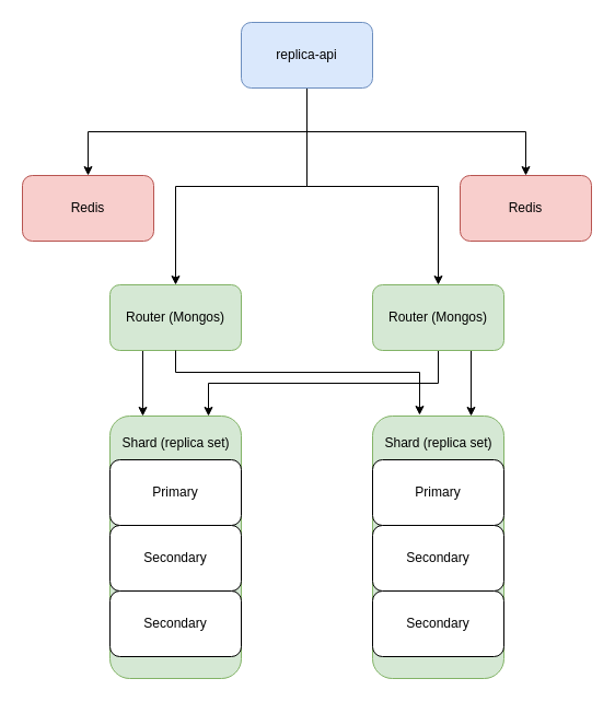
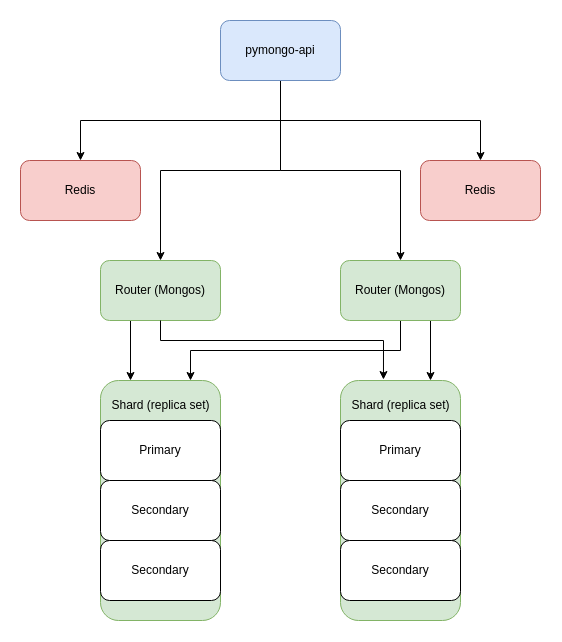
  <mxCell id="0" />
  <mxCell id="1" parent="0" />
  <mxCell id="2" style="edgeStyle=orthogonalEdgeStyle;rounded=0;orthogonalLoop=1;jettySize=auto;html=1;exitX=0.5;exitY=1;exitDx=0;exitDy=0;entryX=0.5;entryY=0;entryDx=0;entryDy=0;" edge="1" parent="1" source="6" target="8"><mxGeometry relative="1" as="geometry" /></mxCell>
  <mxCell id="3" style="edgeStyle=orthogonalEdgeStyle;rounded=0;orthogonalLoop=1;jettySize=auto;html=1;exitX=0.5;exitY=1;exitDx=0;exitDy=0;entryX=0.5;entryY=0;entryDx=0;entryDy=0;" edge="1" parent="1" source="6" target="11"><mxGeometry relative="1" as="geometry"><Array as="points"><mxPoint x="280" y="170" /><mxPoint x="400" y="170" /></Array></mxGeometry></mxCell>
  <mxCell id="4" style="edgeStyle=orthogonalEdgeStyle;rounded=0;orthogonalLoop=1;jettySize=auto;html=1;exitX=0.5;exitY=1;exitDx=0;exitDy=0;" edge="1" parent="1" source="6" target="24"><mxGeometry relative="1" as="geometry" /></mxCell>
  <mxCell id="5" style="edgeStyle=orthogonalEdgeStyle;rounded=0;orthogonalLoop=1;jettySize=auto;html=1;exitX=0.5;exitY=1;exitDx=0;exitDy=0;entryX=0.5;entryY=0;entryDx=0;entryDy=0;" edge="1" parent="1" source="6" target="23"><mxGeometry relative="1" as="geometry" /></mxCell>
- <mxCell id="6" value="replica-api" style="rounded=1;whiteSpace=wrap;html=1;fillColor=#dae8fc;strokeColor=#6c8ebf;" parent="1" vertex="1"><mxGeometry x="220" y="20" width="120" height="60" as="geometry" /></mxCell>
+ <mxCell id="6" value="pymongo-api" style="rounded=1;whiteSpace=wrap;html=1;fillColor=#dae8fc;strokeColor=#6c8ebf;" parent="1" vertex="1"><mxGeometry x="220" y="20" width="120" height="60" as="geometry" /></mxCell>
  <mxCell id="7" style="edgeStyle=orthogonalEdgeStyle;rounded=0;orthogonalLoop=1;jettySize=auto;html=1;exitX=0.25;exitY=1;exitDx=0;exitDy=0;entryX=0.25;entryY=0;entryDx=0;entryDy=0;" edge="1" parent="1" source="8" target="12"><mxGeometry relative="1" as="geometry" /></mxCell>
  <mxCell id="8" value="Router (Mongos)" style="rounded=1;whiteSpace=wrap;html=1;fillColor=#d5e8d4;strokeColor=#82b366;" vertex="1" parent="1"><mxGeometry x="100" y="260" width="120" height="60" as="geometry" /></mxCell>
  <mxCell id="9" style="edgeStyle=orthogonalEdgeStyle;rounded=0;orthogonalLoop=1;jettySize=auto;html=1;exitX=0.5;exitY=1;exitDx=0;exitDy=0;entryX=0.75;entryY=0;entryDx=0;entryDy=0;" edge="1" parent="1" source="11" target="12"><mxGeometry relative="1" as="geometry" /></mxCell>
  <mxCell id="10" style="edgeStyle=orthogonalEdgeStyle;rounded=0;orthogonalLoop=1;jettySize=auto;html=1;exitX=0.75;exitY=1;exitDx=0;exitDy=0;entryX=0.75;entryY=0;entryDx=0;entryDy=0;" edge="1" parent="1" source="11" target="17"><mxGeometry relative="1" as="geometry" /></mxCell>
  <mxCell id="11" value="Router (Mongos)" style="rounded=1;whiteSpace=wrap;html=1;fillColor=#d5e8d4;strokeColor=#82b366;" vertex="1" parent="1"><mxGeometry x="340" y="260" width="120" height="60" as="geometry" /></mxCell>
  <mxCell id="12" value="" style="rounded=1;whiteSpace=wrap;html=1;fillColor=#d5e8d4;strokeColor=#82b366;" vertex="1" parent="1"><mxGeometry x="100" y="380" width="120" height="240" as="geometry" /></mxCell>
  <mxCell id="13" value="Shard (replica set)" style="text;html=1;align=center;verticalAlign=middle;resizable=0;points=[];autosize=1;strokeColor=none;fillColor=none;" vertex="1" parent="1"><mxGeometry x="100" y="390" width="120" height="30" as="geometry" /></mxCell>
  <mxCell id="14" value="Primary" style="rounded=1;whiteSpace=wrap;html=1;" vertex="1" parent="1"><mxGeometry x="100" y="420" width="120" height="60" as="geometry" /></mxCell>
  <mxCell id="15" value="Secondary" style="rounded=1;whiteSpace=wrap;html=1;" vertex="1" parent="1"><mxGeometry x="100" y="480" width="120" height="60" as="geometry" /></mxCell>
  <mxCell id="16" value="Secondary" style="rounded=1;whiteSpace=wrap;html=1;" vertex="1" parent="1"><mxGeometry x="100" y="540" width="120" height="60" as="geometry" /></mxCell>
  <mxCell id="17" value="" style="rounded=1;whiteSpace=wrap;html=1;fillColor=#d5e8d4;strokeColor=#82b366;" vertex="1" parent="1"><mxGeometry x="340" y="380" width="120" height="240" as="geometry" /></mxCell>
  <mxCell id="18" value="Shard (replica set)" style="text;html=1;align=center;verticalAlign=middle;resizable=0;points=[];autosize=1;strokeColor=none;fillColor=none;" vertex="1" parent="1"><mxGeometry x="340" y="390" width="120" height="30" as="geometry" /></mxCell>
  <mxCell id="19" value="Primary" style="rounded=1;whiteSpace=wrap;html=1;" vertex="1" parent="1"><mxGeometry x="340" y="420" width="120" height="60" as="geometry" /></mxCell>
  <mxCell id="20" value="Secondary" style="rounded=1;whiteSpace=wrap;html=1;" vertex="1" parent="1"><mxGeometry x="340" y="480" width="120" height="60" as="geometry" /></mxCell>
  <mxCell id="21" value="Secondary" style="rounded=1;whiteSpace=wrap;html=1;" vertex="1" parent="1"><mxGeometry x="340" y="540" width="120" height="60" as="geometry" /></mxCell>
  <mxCell id="22" style="edgeStyle=orthogonalEdgeStyle;rounded=0;orthogonalLoop=1;jettySize=auto;html=1;exitX=0.5;exitY=1;exitDx=0;exitDy=0;entryX=0.358;entryY=-0.004;entryDx=0;entryDy=0;entryPerimeter=0;" edge="1" parent="1" source="8" target="17"><mxGeometry relative="1" as="geometry"><Array as="points"><mxPoint x="160" y="340" /><mxPoint x="383" y="340" /></Array></mxGeometry></mxCell>
  <mxCell id="23" value="Redis" style="rounded=1;whiteSpace=wrap;html=1;fillColor=#f8cecc;strokeColor=#b85450;" vertex="1" parent="1"><mxGeometry x="420" y="160" width="120" height="60" as="geometry" /></mxCell>
  <mxCell id="24" value="Redis" style="rounded=1;whiteSpace=wrap;html=1;fillColor=#f8cecc;strokeColor=#b85450;" vertex="1" parent="1"><mxGeometry x="20" y="160" width="120" height="60" as="geometry" /></mxCell>
